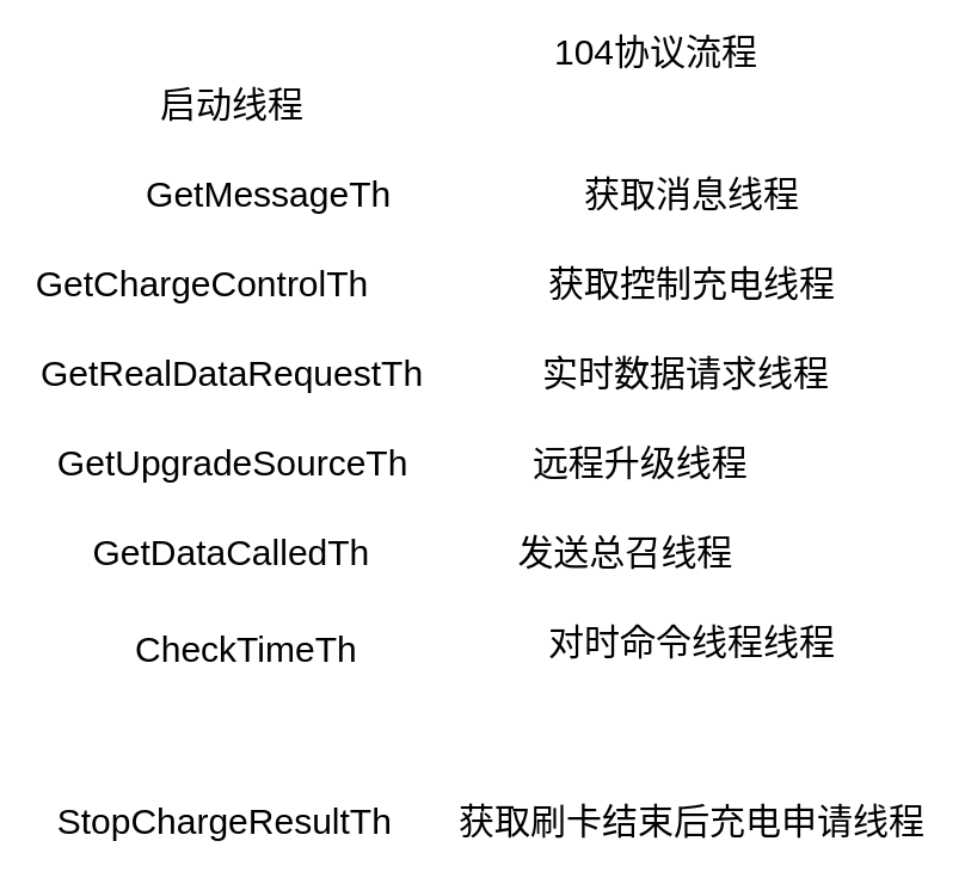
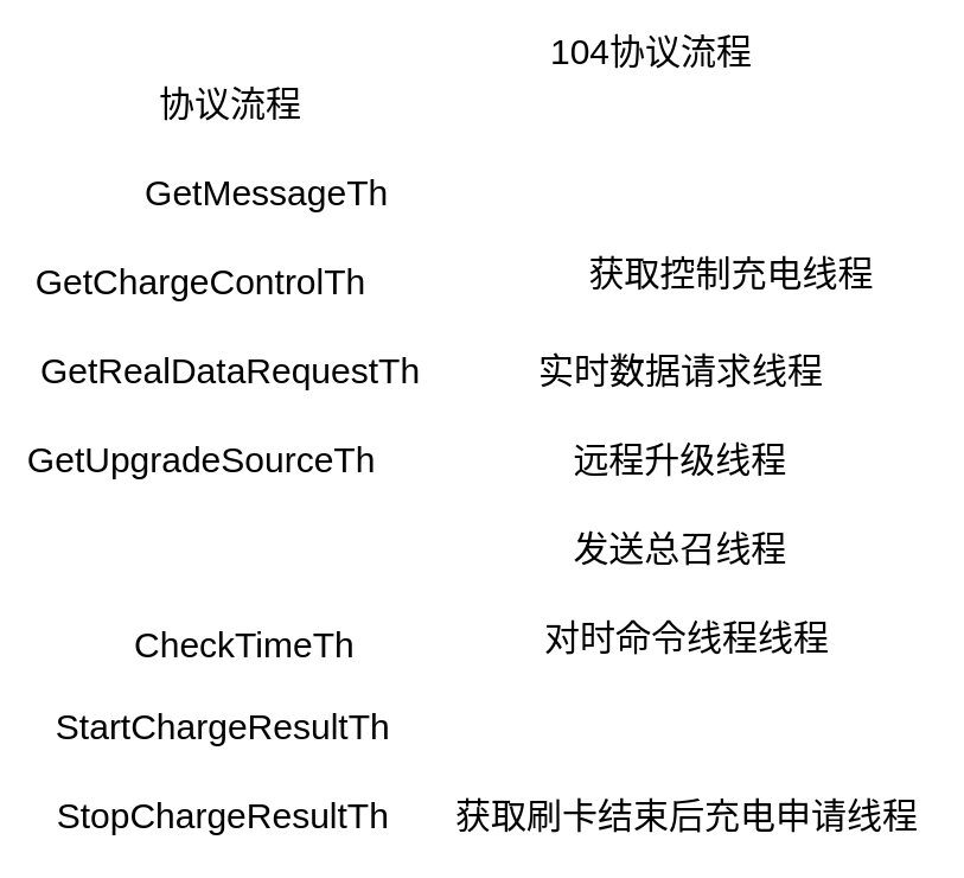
  <mxCell id="0" />
  <mxCell id="1" parent="0" />
  <mxCell id="2" value="&lt;font style=&quot;font-size: 24px;&quot;&gt;104协议流程&lt;/font&gt;" style="text;html=1;align=center;verticalAlign=middle;whiteSpace=wrap;rounded=0;" parent="1" vertex="1"><mxGeometry x="369" y="20" width="140" height="30" as="geometry" /></mxCell>
- <mxCell id="3" value="&lt;font style=&quot;font-size: 24px;&quot;&gt;启动线程&lt;/font&gt;" style="text;html=1;align=center;verticalAlign=middle;whiteSpace=wrap;rounded=0;" vertex="1" parent="1"><mxGeometry x="105.01" y="50" width="100" height="40" as="geometry" /></mxCell>
+ <mxCell id="3" value="&lt;font style=&quot;font-size: 24px;&quot;&gt;协议流程&lt;/font&gt;" style="text;html=1;align=center;verticalAlign=middle;whiteSpace=wrap;rounded=0;" vertex="1" parent="1"><mxGeometry x="105.01" y="50" width="100" height="40" as="geometry" /></mxCell>
  <mxCell id="4" value="&lt;font style=&quot;font-size: 24px;&quot;&gt;GetMessageTh&lt;/font&gt;" style="text;html=1;align=center;verticalAlign=middle;whiteSpace=wrap;rounded=0;" vertex="1" parent="1"><mxGeometry x="92.49" y="110" width="175" height="40" as="geometry" /></mxCell>
- <mxCell id="5" value="&lt;font style=&quot;font-size: 24px;&quot;&gt;获取消息线程&lt;/font&gt;" style="text;html=1;align=center;verticalAlign=middle;whiteSpace=wrap;rounded=0;" vertex="1" parent="1"><mxGeometry x="382.5" y="110" width="160" height="40" as="geometry" /></mxCell>
  <mxCell id="6" value="&lt;font style=&quot;font-size: 24px;&quot;&gt;GetChargeControlTh&lt;/font&gt;" style="text;html=1;align=center;verticalAlign=middle;whiteSpace=wrap;rounded=0;" vertex="1" parent="1"><mxGeometry x="20.01" y="170" width="230" height="40" as="geometry" /></mxCell>
- <mxCell id="7" value="&lt;font style=&quot;font-size: 24px;&quot;&gt;获取控制充电线程&lt;/font&gt;" style="text;html=1;align=center;verticalAlign=middle;whiteSpace=wrap;rounded=0;" vertex="1" parent="1"><mxGeometry x="362.5" y="170" width="200" height="40" as="geometry" /></mxCell>
+ <mxCell id="7" value="&lt;font style=&quot;font-size: 24px;&quot;&gt;获取控制充电线程&lt;/font&gt;" style="text;html=1;align=center;verticalAlign=middle;whiteSpace=wrap;rounded=0;" vertex="1" parent="1"><mxGeometry x="392.5" y="165" width="200" height="40" as="geometry" /></mxCell>
  <mxCell id="8" value="&lt;font style=&quot;font-size: 24px;&quot;&gt;GetRealDataRequestTh&lt;/font&gt;" style="text;html=1;align=center;verticalAlign=middle;whiteSpace=wrap;rounded=0;" vertex="1" parent="1"><mxGeometry x="24.99" y="230" width="260" height="40" as="geometry" /></mxCell>
  <mxCell id="9" value="&lt;font style=&quot;font-size: 24px;&quot;&gt;实时数据请求线程&lt;/font&gt;" style="text;html=1;align=center;verticalAlign=middle;whiteSpace=wrap;rounded=0;" vertex="1" parent="1"><mxGeometry x="353.75" y="230" width="210" height="40" as="geometry" /></mxCell>
- <mxCell id="10" value="&lt;font style=&quot;font-size: 24px;&quot;&gt;GetUpgradeSourceTh&lt;/font&gt;" style="text;html=1;align=center;verticalAlign=middle;whiteSpace=wrap;rounded=0;" vertex="1" parent="1"><mxGeometry x="35.63" y="290" width="238.75" height="40" as="geometry" /></mxCell>
- <mxCell id="11" value="&lt;font style=&quot;font-size: 24px;&quot;&gt;远程升级线程&lt;/font&gt;" style="text;html=1;align=center;verticalAlign=middle;whiteSpace=wrap;rounded=0;" vertex="1" parent="1"><mxGeometry x="351.25" y="290" width="155" height="40" as="geometry" /></mxCell>
- <mxCell id="12" value="&lt;font style=&quot;font-size: 24px;&quot;&gt;GetDataCalledTh&lt;/font&gt;" style="text;html=1;align=center;verticalAlign=middle;whiteSpace=wrap;rounded=0;" vertex="1" parent="1"><mxGeometry x="55.31" y="350" width="199.37" height="40" as="geometry" /></mxCell>
- <mxCell id="13" value="&lt;font style=&quot;font-size: 24px;&quot;&gt;发送总召&lt;/font&gt;&lt;span style=&quot;font-size: 24px; background-color: initial;&quot;&gt;线程&lt;/span&gt;" style="text;html=1;align=center;verticalAlign=middle;whiteSpace=wrap;rounded=0;" vertex="1" parent="1"><mxGeometry x="341.25" y="350" width="155" height="40" as="geometry" /></mxCell>
+ <mxCell id="10" value="&lt;font style=&quot;font-size: 24px;&quot;&gt;GetUpgradeSourceTh&lt;/font&gt;" style="text;html=1;align=center;verticalAlign=middle;whiteSpace=wrap;rounded=0;" vertex="1" parent="1"><mxGeometry x="15.63" y="290" width="238.75" height="40" as="geometry" /></mxCell>
+ <mxCell id="11" value="&lt;font style=&quot;font-size: 24px;&quot;&gt;远程升级线程&lt;/font&gt;" style="text;html=1;align=center;verticalAlign=middle;whiteSpace=wrap;rounded=0;" vertex="1" parent="1"><mxGeometry x="381.25" y="290" width="155" height="40" as="geometry" /></mxCell>
+ <mxCell id="13" value="&lt;font style=&quot;font-size: 24px;&quot;&gt;发送总召&lt;/font&gt;&lt;span style=&quot;font-size: 24px; background-color: initial;&quot;&gt;线程&lt;/span&gt;" style="text;html=1;align=center;verticalAlign=middle;whiteSpace=wrap;rounded=0;" vertex="1" parent="1"><mxGeometry x="381.25" y="350" width="155" height="40" as="geometry" /></mxCell>
  <mxCell id="14" value="&lt;font style=&quot;font-size: 24px;&quot;&gt;CheckTimeTh&lt;/font&gt;" style="text;html=1;align=center;verticalAlign=middle;whiteSpace=wrap;rounded=0;" vertex="1" parent="1"><mxGeometry x="65.33" y="415" width="199.37" height="40" as="geometry" /></mxCell>
  <mxCell id="15" value="&lt;span style=&quot;font-size: 24px; background-color: initial;&quot;&gt;对时命令线程线程&lt;/span&gt;" style="text;html=1;align=center;verticalAlign=middle;whiteSpace=wrap;rounded=0;" vertex="1" parent="1"><mxGeometry x="358.75" y="410" width="207.5" height="40" as="geometry" /></mxCell>
+ <mxCell id="16" value="&lt;font style=&quot;font-size: 24px;&quot;&gt;StartChargeResultTh&lt;/font&gt;" style="text;html=1;align=center;verticalAlign=middle;whiteSpace=wrap;rounded=0;" vertex="1" parent="1"><mxGeometry x="30.16" y="470" width="239.69" height="40" as="geometry" /></mxCell>
  <mxCell id="17" value="&lt;font style=&quot;font-size: 24px;&quot;&gt;StopChargeResultTh&lt;/font&gt;" style="text;html=1;align=center;verticalAlign=middle;whiteSpace=wrap;rounded=0;" vertex="1" parent="1"><mxGeometry x="35.17" y="530" width="229.67" height="40" as="geometry" /></mxCell>
  <mxCell id="18" value="&lt;span style=&quot;font-size: 24px; background-color: initial;&quot;&gt;获取刷卡结束后充电申请线程&lt;/span&gt;" style="text;html=1;align=center;verticalAlign=middle;whiteSpace=wrap;rounded=0;" vertex="1" parent="1"><mxGeometry x="297.63" y="530" width="329.75" height="40" as="geometry" /></mxCell>
